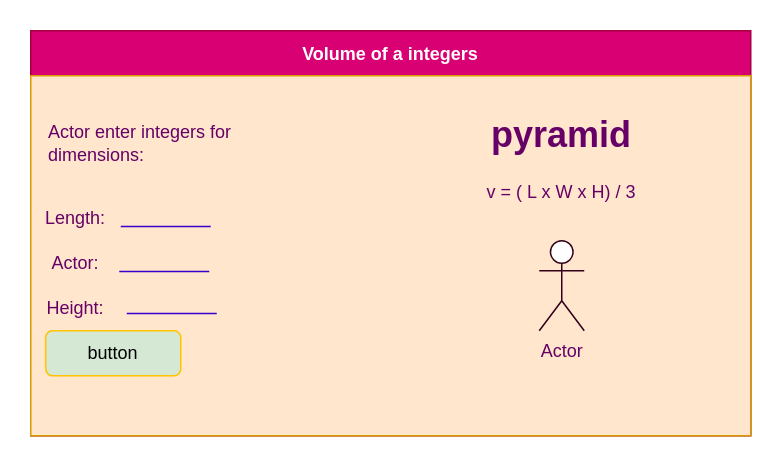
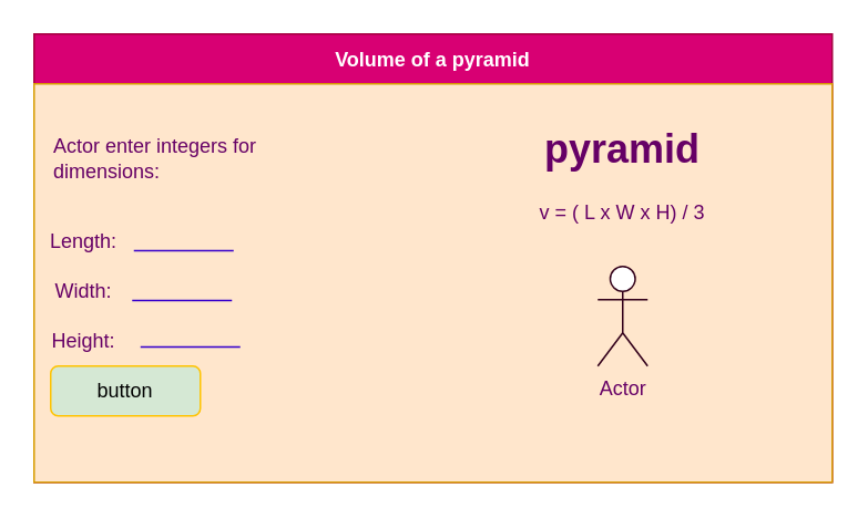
  <mxCell id="0" />
  <mxCell id="1" parent="0" />
- <mxCell id="2" value="Volume of a integers" style="swimlane;fillColor=#d80073;fontColor=#ffffff;strokeColor=#A50040;startSize=30;" vertex="1" parent="1"><mxGeometry x="20" y="20" width="480" height="270" as="geometry" /></mxCell>
+ <mxCell id="2" value="Volume of a pyramid" style="swimlane;fillColor=#d80073;fontColor=#ffffff;strokeColor=#A50040;startSize=30;" vertex="1" parent="1"><mxGeometry x="20" y="20" width="480" height="270" as="geometry" /></mxCell>
  <mxCell id="3" value="" style="whiteSpace=wrap;html=1;fillColor=#ffe6cc;strokeColor=#d79b00;" vertex="1" parent="1"><mxGeometry x="20" y="50" width="480" height="240" as="geometry" /></mxCell>
  <mxCell id="4" value="&lt;h1&gt;&lt;font color=&quot;#660066&quot;&gt;pyramid&lt;/font&gt;&lt;/h1&gt;&lt;p&gt;&lt;font color=&quot;#660066&quot;&gt;v = ( L x W x H) / 3&lt;/font&gt;&lt;/p&gt;" style="text;html=1;spacing=5;spacingTop=-20;whiteSpace=wrap;overflow=hidden;rounded=0;align=center;" vertex="1" parent="1"><mxGeometry x="279" y="70" width="190" height="120" as="geometry" /></mxCell>
  <mxCell id="5" value="Actor" style="shape=umlActor;verticalLabelPosition=bottom;verticalAlign=top;html=1;outlineConnect=0;fontColor=#660066;strokeColor=#33001A;" vertex="1" parent="1"><mxGeometry x="359" y="160" width="30" height="60" as="geometry" /></mxCell>
  <mxCell id="6" value="Actor enter integers for dimensions:" style="text;html=1;strokeColor=none;fillColor=none;align=left;verticalAlign=middle;whiteSpace=wrap;rounded=0;fontColor=#660066;" vertex="1" parent="1"><mxGeometry x="30" y="80" width="130" height="30" as="geometry" /></mxCell>
  <mxCell id="7" value="Length:" style="text;html=1;strokeColor=none;fillColor=none;align=center;verticalAlign=middle;whiteSpace=wrap;rounded=0;fontColor=#660066;" vertex="1" parent="1"><mxGeometry x="20" y="130" width="60" height="30" as="geometry" /></mxCell>
- <mxCell id="8" value="Actor:" style="text;html=1;strokeColor=none;fillColor=none;align=center;verticalAlign=middle;whiteSpace=wrap;rounded=0;fontColor=#660066;" vertex="1" parent="1"><mxGeometry x="20" y="160" width="60" height="30" as="geometry" /></mxCell>
+ <mxCell id="8" value="Width:" style="text;html=1;strokeColor=none;fillColor=none;align=center;verticalAlign=middle;whiteSpace=wrap;rounded=0;fontColor=#660066;" vertex="1" parent="1"><mxGeometry x="20" y="160" width="60" height="30" as="geometry" /></mxCell>
  <mxCell id="9" value="Height:" style="text;html=1;strokeColor=none;fillColor=none;align=center;verticalAlign=middle;whiteSpace=wrap;rounded=0;fontColor=#660066;" vertex="1" parent="1"><mxGeometry x="20" y="190" width="60" height="30" as="geometry" /></mxCell>
  <mxCell id="10" value="" style="endArrow=none;html=1;fontColor=#660066;fillColor=#6a00ff;strokeColor=#3700CC;" edge="1" parent="1"><mxGeometry width="50" height="50" relative="1" as="geometry"><mxPoint x="80" y="150.5" as="sourcePoint" /><mxPoint x="140" y="150.5" as="targetPoint" /></mxGeometry></mxCell>
  <mxCell id="11" value="" style="endArrow=none;html=1;fontColor=#660066;fillColor=#6a00ff;strokeColor=#3700CC;" edge="1" parent="1"><mxGeometry width="50" height="50" relative="1" as="geometry"><mxPoint x="79" y="180.5" as="sourcePoint" /><mxPoint x="139" y="180.5" as="targetPoint" /></mxGeometry></mxCell>
  <mxCell id="12" value="" style="endArrow=none;html=1;fontColor=#660066;fillColor=#6a00ff;strokeColor=#3700CC;" edge="1" parent="1"><mxGeometry width="50" height="50" relative="1" as="geometry"><mxPoint x="84" y="208.5" as="sourcePoint" /><mxPoint x="144" y="208.5" as="targetPoint" /></mxGeometry></mxCell>
  <mxCell id="13" value="button" style="rounded=1;whiteSpace=wrap;html=1;strokeColor=#FFC300;fillColor=#d5e8d4;fontColor=#000000;" vertex="1" parent="1"><mxGeometry x="30" y="220" width="90" height="30" as="geometry" /></mxCell>
